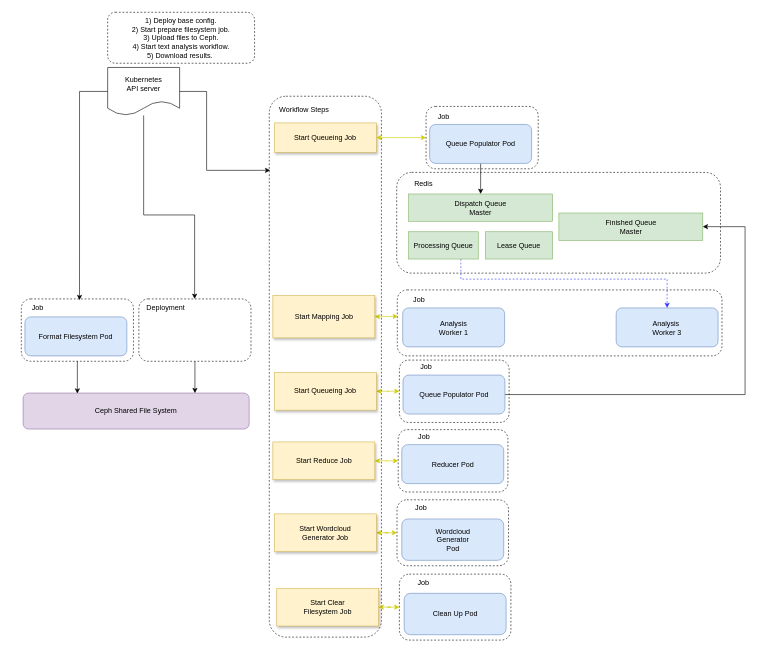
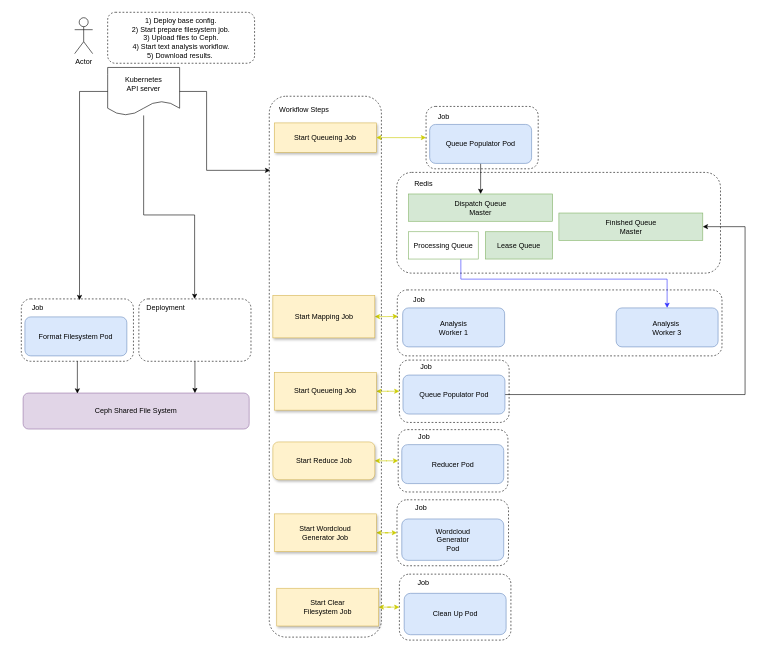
  <mxCell id="0" />
  <mxCell id="1" parent="0" />
  <mxCell id="2" value="" style="rounded=1;whiteSpace=wrap;html=1;fillColor=none;dashed=1;" parent="1" vertex="1"><mxGeometry x="35" y="498" width="187" height="104" as="geometry" /></mxCell>
  <mxCell id="3" value="" style="rounded=1;whiteSpace=wrap;html=1;fillColor=none;dashed=1;" parent="1" vertex="1"><mxGeometry x="662" y="483" width="541.5" height="110" as="geometry" /></mxCell>
  <mxCell id="4" value="Job " style="text;html=1;strokeColor=none;fillColor=none;align=center;verticalAlign=middle;whiteSpace=wrap;rounded=0;" parent="1" vertex="1"><mxGeometry x="655.5" y="489" width="85" height="20" as="geometry" /></mxCell>
  <mxCell id="5" value="" style="rounded=1;whiteSpace=wrap;html=1;fillColor=none;dashed=1;" parent="1" vertex="1"><mxGeometry x="661.5" y="833" width="186" height="110" as="geometry" /></mxCell>
  <mxCell id="6" value="" style="rounded=1;whiteSpace=wrap;html=1;fillColor=none;dashed=1;" parent="1" vertex="1"><mxGeometry x="661" y="287" width="540" height="168" as="geometry" /></mxCell>
  <mxCell id="7" value="" style="rounded=1;whiteSpace=wrap;html=1;fillColor=none;dashed=1;" parent="1" vertex="1"><mxGeometry x="663.5" y="716" width="183" height="104" as="geometry" /></mxCell>
  <mxCell id="8" value="" style="rounded=1;whiteSpace=wrap;html=1;fillColor=none;dashed=1;" parent="1" vertex="1"><mxGeometry x="448.5" y="160" width="187" height="902" as="geometry" /></mxCell>
  <mxCell id="9" value="Analysis &lt;br&gt;Worker 1" style="rounded=1;whiteSpace=wrap;html=1;fillColor=#dae8fc;strokeColor=#6c8ebf;" parent="1" vertex="1"><mxGeometry x="671" y="513" width="170" height="65" as="geometry" /></mxCell>
  <mxCell id="10" value="Analysis&amp;nbsp;&lt;br&gt;Worker 3" style="rounded=1;whiteSpace=wrap;html=1;fillColor=#dae8fc;strokeColor=#6c8ebf;" parent="1" vertex="1"><mxGeometry x="1027" y="513" width="170" height="65" as="geometry" /></mxCell>
  <mxCell id="11" value="Ceph Shared File System" style="rounded=1;whiteSpace=wrap;html=1;fillColor=#e1d5e7;strokeColor=#9673a6;" parent="1" vertex="1"><mxGeometry x="38" y="655" width="377" height="60" as="geometry" /></mxCell>
  <mxCell id="12" value="Redis" style="text;html=1;strokeColor=none;fillColor=none;align=center;verticalAlign=middle;whiteSpace=wrap;rounded=0;" parent="1" vertex="1"><mxGeometry x="655.5" y="287" width="100" height="40" as="geometry" /></mxCell>
- <mxCell id="13" style="edgeStyle=orthogonalEdgeStyle;rounded=0;orthogonalLoop=1;jettySize=auto;html=1;entryX=0.5;entryY=0;entryDx=0;entryDy=0;exitX=0.75;exitY=1;exitDx=0;exitDy=0;strokeColor=#3333FF;dashed=1;" parent="1" source="34" target="10" edge="1"><mxGeometry relative="1" as="geometry"><mxPoint x="882" y="385.5" as="sourcePoint" /><Array as="points"><mxPoint x="768" y="465" /><mxPoint x="1112" y="465" /></Array></mxGeometry></mxCell>
+ <mxCell id="13" style="edgeStyle=orthogonalEdgeStyle;rounded=0;orthogonalLoop=1;jettySize=auto;html=1;entryX=0.5;entryY=0;entryDx=0;entryDy=0;exitX=0.75;exitY=1;exitDx=0;exitDy=0;strokeColor=#3333FF;" parent="1" source="34" target="10" edge="1"><mxGeometry relative="1" as="geometry"><mxPoint x="882" y="385.5" as="sourcePoint" /><Array as="points"><mxPoint x="768" y="465" /><mxPoint x="1112" y="465" /></Array></mxGeometry></mxCell>
  <mxCell id="14" value="Finished Queue&lt;br&gt;Master" style="rounded=0;whiteSpace=wrap;html=1;fillColor=#d5e8d4;strokeColor=#82b366;" parent="1" vertex="1"><mxGeometry x="931.5" y="354.75" width="240" height="45.5" as="geometry" /></mxCell>
  <mxCell id="15" style="edgeStyle=orthogonalEdgeStyle;rounded=0;orthogonalLoop=1;jettySize=auto;html=1;entryX=0.5;entryY=0;entryDx=0;entryDy=0;startArrow=classic;startFill=1;" parent="1" source="17" edge="1"><mxGeometry relative="1" as="geometry"><Array as="points"><mxPoint x="720" y="333" /><mxPoint x="720" y="333" /></Array><mxPoint x="720" y="340" as="targetPoint" /></mxGeometry></mxCell>
  <mxCell id="16" style="edgeStyle=orthogonalEdgeStyle;rounded=0;orthogonalLoop=1;jettySize=auto;html=1;entryX=0.5;entryY=0;entryDx=0;entryDy=0;startArrow=classic;startFill=1;" parent="1" source="17" edge="1"><mxGeometry relative="1" as="geometry"><Array as="points"><mxPoint x="882" y="331" /><mxPoint x="882" y="331" /></Array><mxPoint x="882" y="340" as="targetPoint" /></mxGeometry></mxCell>
  <mxCell id="17" value="Dispatch Queue&lt;br&gt;Master" style="rounded=0;whiteSpace=wrap;html=1;fillColor=#d5e8d4;strokeColor=#82b366;" parent="1" vertex="1"><mxGeometry x="681" y="323" width="240" height="45.5" as="geometry" /></mxCell>
  <mxCell id="18" style="edgeStyle=orthogonalEdgeStyle;rounded=0;orthogonalLoop=1;jettySize=auto;html=1;exitX=0.5;exitY=1;exitDx=0;exitDy=0;" parent="1" edge="1"><mxGeometry relative="1" as="geometry"><mxPoint x="1051" y="368.5" as="sourcePoint" /><mxPoint x="1051" y="368.5" as="targetPoint" /></mxGeometry></mxCell>
  <mxCell id="19" value="Reducer Pod" style="rounded=1;whiteSpace=wrap;html=1;fillColor=#dae8fc;strokeColor=#6c8ebf;" parent="1" vertex="1"><mxGeometry x="669.5" y="741" width="170" height="65" as="geometry" /></mxCell>
  <mxCell id="20" style="edgeStyle=orthogonalEdgeStyle;rounded=0;orthogonalLoop=1;jettySize=auto;html=1;startArrow=none;startFill=0;endArrow=classic;endFill=1;strokeColor=#000000;entryX=0.519;entryY=0.019;entryDx=0;entryDy=0;entryPerimeter=0;" parent="1" source="23" target="2" edge="1"><mxGeometry relative="1" as="geometry"><mxPoint x="150" y="427" as="targetPoint" /><Array as="points"><mxPoint x="132" y="152" /></Array></mxGeometry></mxCell>
  <mxCell id="21" style="edgeStyle=orthogonalEdgeStyle;rounded=0;orthogonalLoop=1;jettySize=auto;html=1;startArrow=none;startFill=0;endArrow=classic;endFill=1;strokeColor=#000000;" parent="1" source="23" target="56" edge="1"><mxGeometry relative="1" as="geometry"><mxPoint x="324.059" y="496" as="targetPoint" /><Array as="points"><mxPoint x="239" y="358" /><mxPoint x="324" y="358" /></Array></mxGeometry></mxCell>
  <mxCell id="22" style="edgeStyle=orthogonalEdgeStyle;rounded=0;orthogonalLoop=1;jettySize=auto;html=1;startArrow=none;startFill=0;endArrow=classic;endFill=1;strokeColor=#000000;entryX=0.008;entryY=0.137;entryDx=0;entryDy=0;entryPerimeter=0;exitX=1;exitY=0.5;exitDx=0;exitDy=0;" parent="1" source="23" edge="1" target="8"><mxGeometry relative="1" as="geometry"><mxPoint x="438" y="152" as="targetPoint" /><Array as="points"><mxPoint x="344" y="152" /><mxPoint x="344" y="284" /></Array></mxGeometry></mxCell>
  <mxCell id="23" value="Kubernetes&lt;br&gt;API server" style="shape=document;whiteSpace=wrap;html=1;boundedLbl=1;fillColor=none;" parent="1" vertex="1"><mxGeometry x="179" y="112" width="120" height="80" as="geometry" /></mxCell>
  <mxCell id="24" value="Wordcloud&lt;br&gt;Generator&lt;br&gt;Pod" style="rounded=1;whiteSpace=wrap;html=1;fillColor=#dae8fc;strokeColor=#6c8ebf;" parent="1" vertex="1"><mxGeometry x="669.5" y="865" width="170" height="69" as="geometry" /></mxCell>
+ <mxCell id="25" value="Actor" style="shape=umlActor;verticalLabelPosition=bottom;labelBackgroundColor=#ffffff;verticalAlign=top;html=1;outlineConnect=0;fillColor=none;" parent="1" vertex="1"><mxGeometry x="124" y="29" width="30" height="60" as="geometry" /></mxCell>
  <mxCell id="26" value="Workflow Steps" style="text;html=1;strokeColor=none;fillColor=none;align=center;verticalAlign=middle;whiteSpace=wrap;rounded=0;" parent="1" vertex="1"><mxGeometry x="454.5" y="172" width="103.5" height="20" as="geometry" /></mxCell>
  <mxCell id="27" value="Job&amp;nbsp;" style="text;html=1;strokeColor=none;fillColor=none;align=center;verticalAlign=middle;whiteSpace=wrap;rounded=0;" parent="1" vertex="1"><mxGeometry x="665.5" y="718" width="85" height="20" as="geometry" /></mxCell>
  <mxCell id="28" value="&lt;span&gt;1) Deploy base config.&lt;/span&gt;&lt;br&gt;&lt;div&gt;&lt;span&gt;2) Start prepare filesystem job.&lt;/span&gt;&lt;/div&gt;&lt;div&gt;&lt;span&gt;3) Upload files to Ceph.&lt;/span&gt;&lt;/div&gt;&lt;span&gt;4) Start text analysis workflow.&lt;br&gt;5) Download results.&amp;nbsp;&lt;/span&gt;" style="rounded=1;whiteSpace=wrap;html=1;dashed=1;fillColor=none;align=center;shadow=0;glass=0;" parent="1" vertex="1"><mxGeometry x="179" y="20" width="245" height="85" as="geometry" /></mxCell>
  <mxCell id="29" value="" style="rounded=1;whiteSpace=wrap;html=1;fillColor=none;dashed=1;" parent="1" vertex="1"><mxGeometry x="710" y="177" width="187" height="104" as="geometry" /></mxCell>
  <mxCell id="30" style="edgeStyle=orthogonalEdgeStyle;rounded=0;orthogonalLoop=1;jettySize=auto;html=1;startArrow=none;startFill=0;endArrow=classic;endFill=1;strokeColor=#000000;" parent="1" source="31" target="17" edge="1"><mxGeometry relative="1" as="geometry" /></mxCell>
  <mxCell id="31" value="Queue Populator Pod" style="rounded=1;whiteSpace=wrap;html=1;fillColor=#dae8fc;strokeColor=#6c8ebf;" parent="1" vertex="1"><mxGeometry x="716" y="207" width="170" height="65" as="geometry" /></mxCell>
  <mxCell id="32" value="Job" style="text;html=1;strokeColor=none;fillColor=none;align=center;verticalAlign=middle;whiteSpace=wrap;rounded=0;" parent="1" vertex="1"><mxGeometry x="696.5" y="184.5" width="85" height="20" as="geometry" /></mxCell>
  <mxCell id="33" value="Job&amp;nbsp;" style="text;html=1;strokeColor=none;fillColor=none;align=center;verticalAlign=middle;whiteSpace=wrap;rounded=0;" parent="1" vertex="1"><mxGeometry x="654" y="836.5" width="98.5" height="20" as="geometry" /></mxCell>
- <mxCell id="34" value="Processing Queue" style="rounded=0;whiteSpace=wrap;html=1;fillColor=#d5e8d4;strokeColor=#82b366;" parent="1" vertex="1"><mxGeometry x="681" y="386" width="116" height="45.5" as="geometry" /></mxCell>
+ <mxCell id="34" value="Processing Queue" style="rounded=0;whiteSpace=wrap;html=1;fillColor=#ffffff;strokeColor=#82b366;" parent="1" vertex="1"><mxGeometry x="681" y="386" width="116" height="45.5" as="geometry" /></mxCell>
  <mxCell id="35" value="Lease Queue" style="rounded=0;whiteSpace=wrap;html=1;fillColor=#d5e8d4;strokeColor=#82b366;" parent="1" vertex="1"><mxGeometry x="809" y="386" width="112" height="45.5" as="geometry" /></mxCell>
  <mxCell id="36" style="edgeStyle=orthogonalEdgeStyle;rounded=0;orthogonalLoop=1;jettySize=auto;html=1;entryX=0.002;entryY=0.4;entryDx=0;entryDy=0;entryPerimeter=0;startArrow=classic;startFill=1;endArrow=classic;endFill=1;strokeColor=#CCCC00;" parent="1" source="37" target="3" edge="1"><mxGeometry relative="1" as="geometry" /></mxCell>
  <mxCell id="37" value="Start Mapping Job" style="rounded=0;whiteSpace=wrap;html=1;fillColor=#fff2cc;strokeColor=#d6b656;shadow=1;" parent="1" vertex="1"><mxGeometry x="454.5" y="492" width="170" height="71" as="geometry" /></mxCell>
  <mxCell id="38" style="edgeStyle=orthogonalEdgeStyle;rounded=0;orthogonalLoop=1;jettySize=auto;html=1;entryX=0;entryY=0.5;entryDx=0;entryDy=0;startArrow=classic;startFill=1;endArrow=classic;endFill=1;strokeColor=#CCCC00;" parent="1" source="39" target="40" edge="1"><mxGeometry relative="1" as="geometry" /></mxCell>
  <mxCell id="39" value="Start Queueing Job" style="rounded=0;whiteSpace=wrap;html=1;fillColor=#fff2cc;strokeColor=#d6b656;shadow=1;" parent="1" vertex="1"><mxGeometry x="457" y="620.5" width="170" height="63" as="geometry" /></mxCell>
  <mxCell id="40" value="" style="rounded=1;whiteSpace=wrap;html=1;fillColor=none;dashed=1;" parent="1" vertex="1"><mxGeometry x="665.5" y="600" width="183" height="104" as="geometry" /></mxCell>
  <mxCell id="41" style="edgeStyle=orthogonalEdgeStyle;rounded=0;orthogonalLoop=1;jettySize=auto;html=1;entryX=1;entryY=0.5;entryDx=0;entryDy=0;startArrow=none;startFill=0;endArrow=classic;endFill=1;strokeColor=#000000;" parent="1" source="42" target="14" edge="1"><mxGeometry relative="1" as="geometry"><Array as="points"><mxPoint x="1242" y="657" /><mxPoint x="1242" y="377" /></Array></mxGeometry></mxCell>
  <mxCell id="42" value="Queue Populator Pod" style="rounded=1;whiteSpace=wrap;html=1;fillColor=#dae8fc;strokeColor=#6c8ebf;" parent="1" vertex="1"><mxGeometry x="671.5" y="625" width="170" height="65" as="geometry" /></mxCell>
  <mxCell id="43" value="Job" style="text;html=1;strokeColor=none;fillColor=none;align=center;verticalAlign=middle;whiteSpace=wrap;rounded=0;" parent="1" vertex="1"><mxGeometry x="667.5" y="602" width="85" height="20" as="geometry" /></mxCell>
  <mxCell id="44" style="edgeStyle=orthogonalEdgeStyle;rounded=0;orthogonalLoop=1;jettySize=auto;html=1;entryX=0;entryY=0.5;entryDx=0;entryDy=0;startArrow=classic;startFill=1;endArrow=classic;endFill=1;strokeColor=#CCCC00;" parent="1" source="45" target="7" edge="1"><mxGeometry relative="1" as="geometry" /></mxCell>
- <mxCell id="45" value="Start Reduce Job" style="rounded=0;whiteSpace=wrap;html=1;fillColor=#fff2cc;strokeColor=#d6b656;shadow=1;" parent="1" vertex="1"><mxGeometry x="454.5" y="736.5" width="170" height="63" as="geometry" /></mxCell>
+ <mxCell id="45" value="Start Reduce Job" style="whiteSpace=wrap;html=1;fillColor=#fff2cc;strokeColor=#d6b656;shadow=1;rounded=1;" parent="1" vertex="1"><mxGeometry x="454.5" y="736.5" width="170" height="63" as="geometry" /></mxCell>
  <mxCell id="46" style="edgeStyle=orthogonalEdgeStyle;rounded=0;orthogonalLoop=1;jettySize=auto;html=1;entryX=0;entryY=0.5;entryDx=0;entryDy=0;startArrow=classic;startFill=1;endArrow=classic;endFill=1;strokeColor=#CCCC00;" parent="1" source="47" target="5" edge="1"><mxGeometry relative="1" as="geometry" /></mxCell>
  <mxCell id="47" value="Start Wordcloud &lt;br&gt;Generator Job" style="rounded=0;whiteSpace=wrap;html=1;fillColor=#fff2cc;strokeColor=#d6b656;shadow=1;" parent="1" vertex="1"><mxGeometry x="457" y="856.5" width="170" height="63" as="geometry" /></mxCell>
  <mxCell id="48" value="Start Queueing&amp;nbsp;Job" style="rounded=0;whiteSpace=wrap;html=1;fillColor=#fff2cc;strokeColor=#d6b656;shadow=1;" parent="1" vertex="1"><mxGeometry x="457" y="204.5" width="170" height="49" as="geometry" /></mxCell>
  <mxCell id="49" value="" style="rounded=1;whiteSpace=wrap;html=1;fillColor=none;dashed=1;" parent="1" vertex="1"><mxGeometry x="665.5" y="957" width="186" height="110" as="geometry" /></mxCell>
  <mxCell id="50" value="Clean Up Pod" style="rounded=1;whiteSpace=wrap;html=1;fillColor=#dae8fc;strokeColor=#6c8ebf;" parent="1" vertex="1"><mxGeometry x="673.5" y="989" width="170" height="69" as="geometry" /></mxCell>
  <mxCell id="51" value="Job&amp;nbsp;" style="text;html=1;strokeColor=none;fillColor=none;align=center;verticalAlign=middle;whiteSpace=wrap;rounded=0;" parent="1" vertex="1"><mxGeometry x="658" y="960.5" width="98.5" height="20" as="geometry" /></mxCell>
  <mxCell id="52" style="edgeStyle=orthogonalEdgeStyle;rounded=0;orthogonalLoop=1;jettySize=auto;html=1;entryX=0;entryY=0.5;entryDx=0;entryDy=0;startArrow=classic;startFill=1;endArrow=classic;endFill=1;strokeColor=#CCCC00;" parent="1" source="53" target="49" edge="1"><mxGeometry relative="1" as="geometry" /></mxCell>
  <mxCell id="53" value="Start Clear &lt;br&gt;Filesystem Job" style="rounded=0;whiteSpace=wrap;html=1;fillColor=#fff2cc;strokeColor=#d6b656;shadow=1;" parent="1" vertex="1"><mxGeometry x="461" y="980.5" width="170" height="63" as="geometry" /></mxCell>
  <mxCell id="54" style="edgeStyle=orthogonalEdgeStyle;rounded=0;orthogonalLoop=1;jettySize=auto;html=1;entryX=0;entryY=0.5;entryDx=0;entryDy=0;startArrow=classic;startFill=1;endArrow=classic;endFill=1;strokeColor=#CCCC00;exitX=1;exitY=0.5;exitDx=0;exitDy=0;" parent="1" source="48" target="29" edge="1"><mxGeometry relative="1" as="geometry"><mxPoint x="634.5" y="537.486" as="sourcePoint" /><mxPoint x="673.083" y="537" as="targetPoint" /></mxGeometry></mxCell>
  <mxCell id="55" style="edgeStyle=orthogonalEdgeStyle;rounded=0;orthogonalLoop=1;jettySize=auto;html=1;entryX=0.76;entryY=0.001;entryDx=0;entryDy=0;entryPerimeter=0;startArrow=none;startFill=0;endArrow=classic;endFill=1;strokeColor=#000000;" parent="1" source="56" target="11" edge="1"><mxGeometry relative="1" as="geometry" /></mxCell>
  <mxCell id="56" value="" style="rounded=1;whiteSpace=wrap;html=1;fillColor=none;dashed=1;" parent="1" vertex="1"><mxGeometry x="231" y="498" width="187" height="104" as="geometry" /></mxCell>
  <mxCell id="57" value="Deployment" style="text;html=1;strokeColor=none;fillColor=none;align=center;verticalAlign=middle;whiteSpace=wrap;rounded=0;" parent="1" vertex="1"><mxGeometry x="211" y="503" width="130" height="20" as="geometry" /></mxCell>
  <mxCell id="58" value="Format Filesystem Pod" style="rounded=1;whiteSpace=wrap;html=1;fillColor=#dae8fc;strokeColor=#6c8ebf;" parent="1" vertex="1"><mxGeometry x="41" y="528" width="170" height="65" as="geometry" /></mxCell>
  <mxCell id="59" value="Job" style="text;html=1;strokeColor=none;fillColor=none;align=center;verticalAlign=middle;whiteSpace=wrap;rounded=0;" parent="1" vertex="1"><mxGeometry x="20" y="503" width="85" height="20" as="geometry" /></mxCell>
  <mxCell id="60" style="edgeStyle=orthogonalEdgeStyle;rounded=0;orthogonalLoop=1;jettySize=auto;html=1;entryX=0.24;entryY=0.013;entryDx=0;entryDy=0;entryPerimeter=0;startArrow=none;startFill=0;endArrow=classic;endFill=1;strokeColor=#000000;" parent="1" source="2" target="11" edge="1"><mxGeometry relative="1" as="geometry" /></mxCell>
